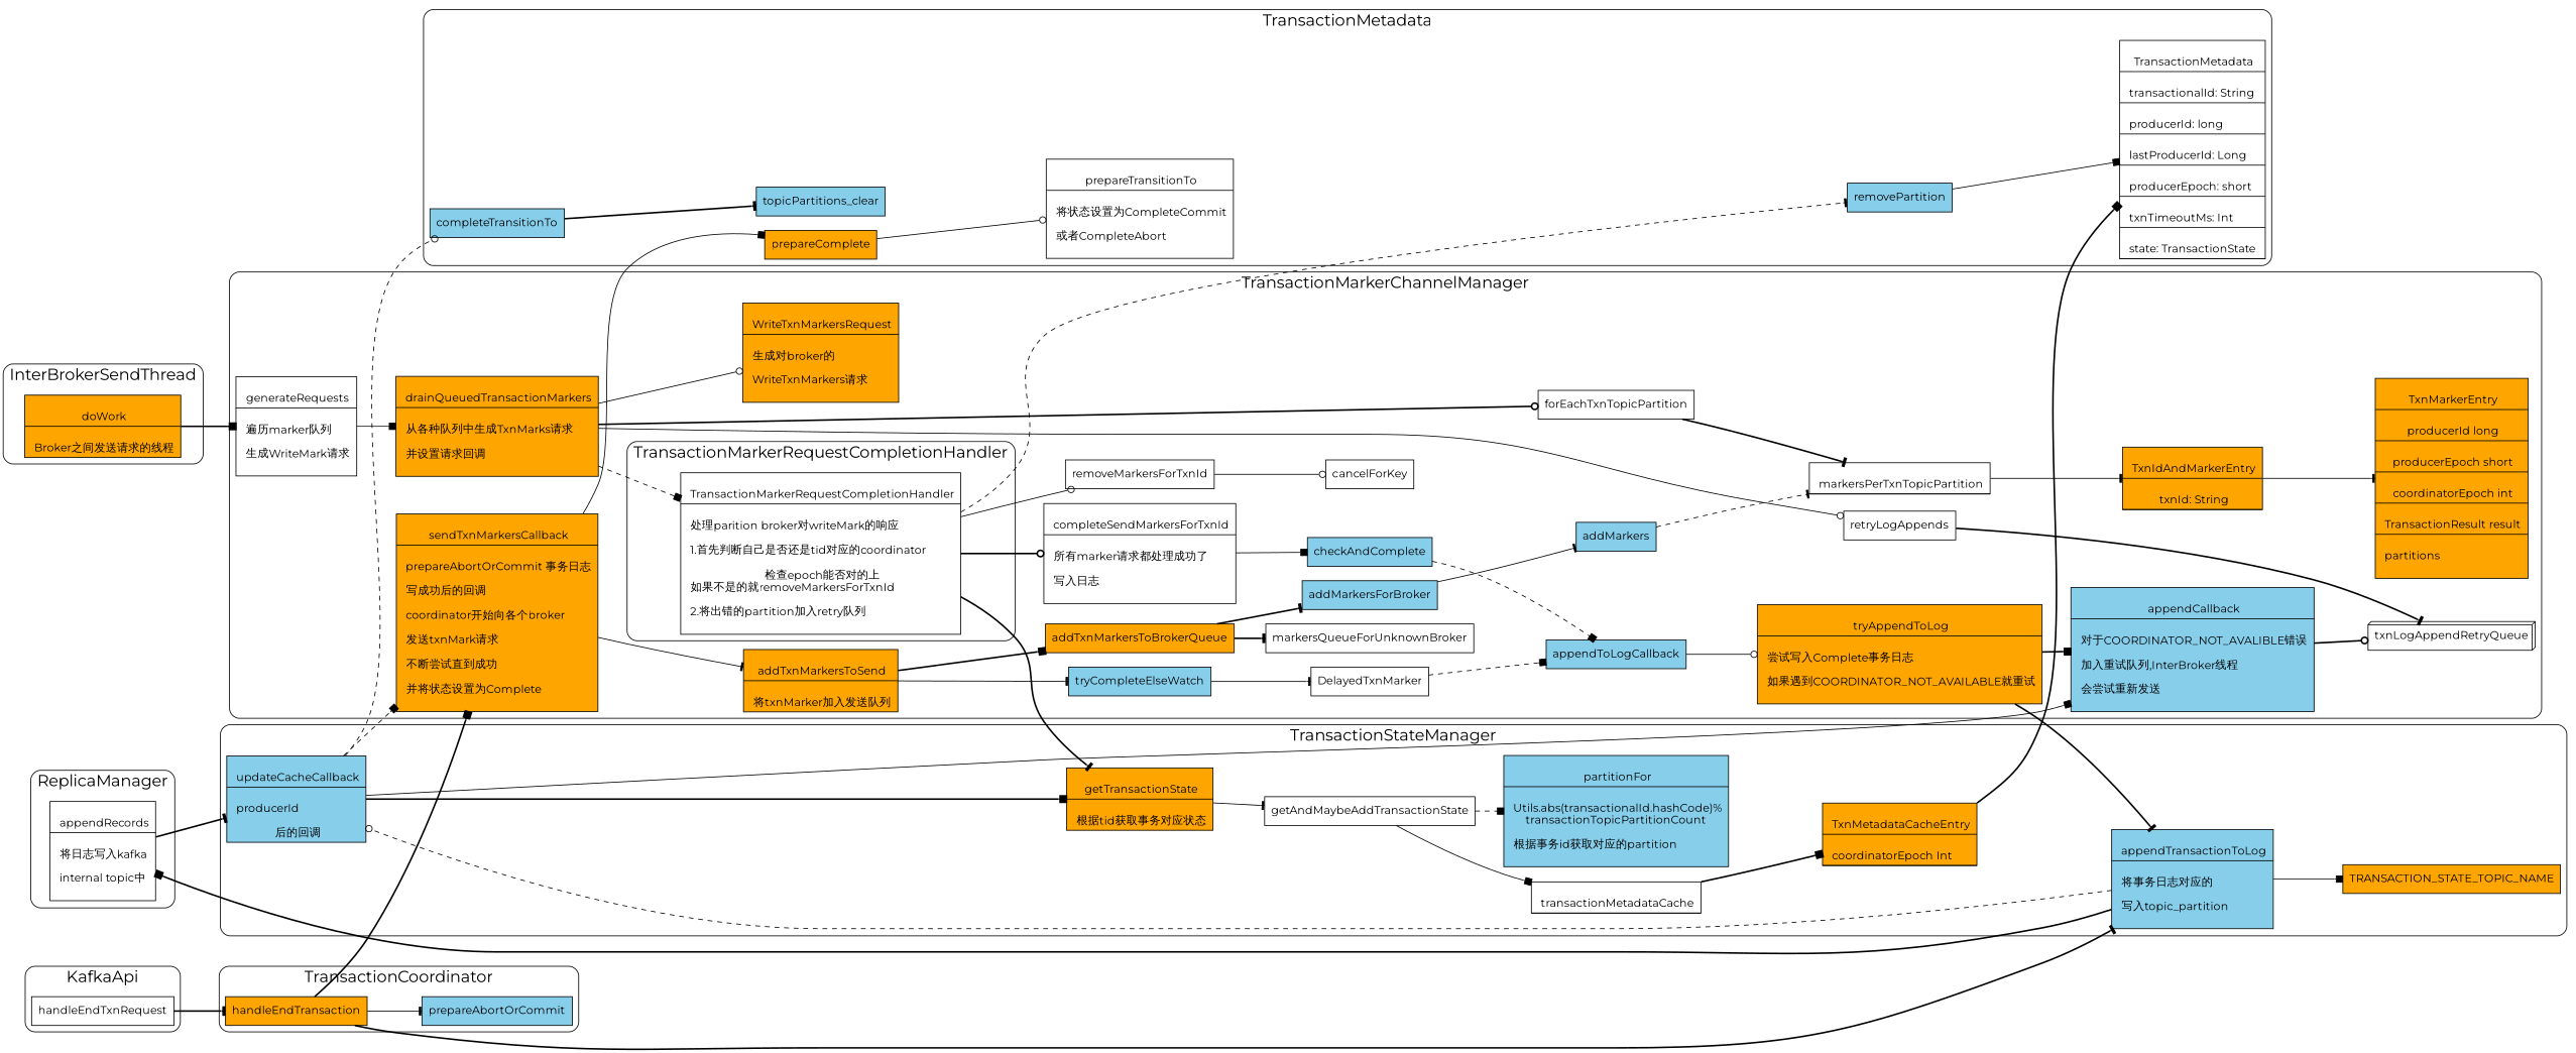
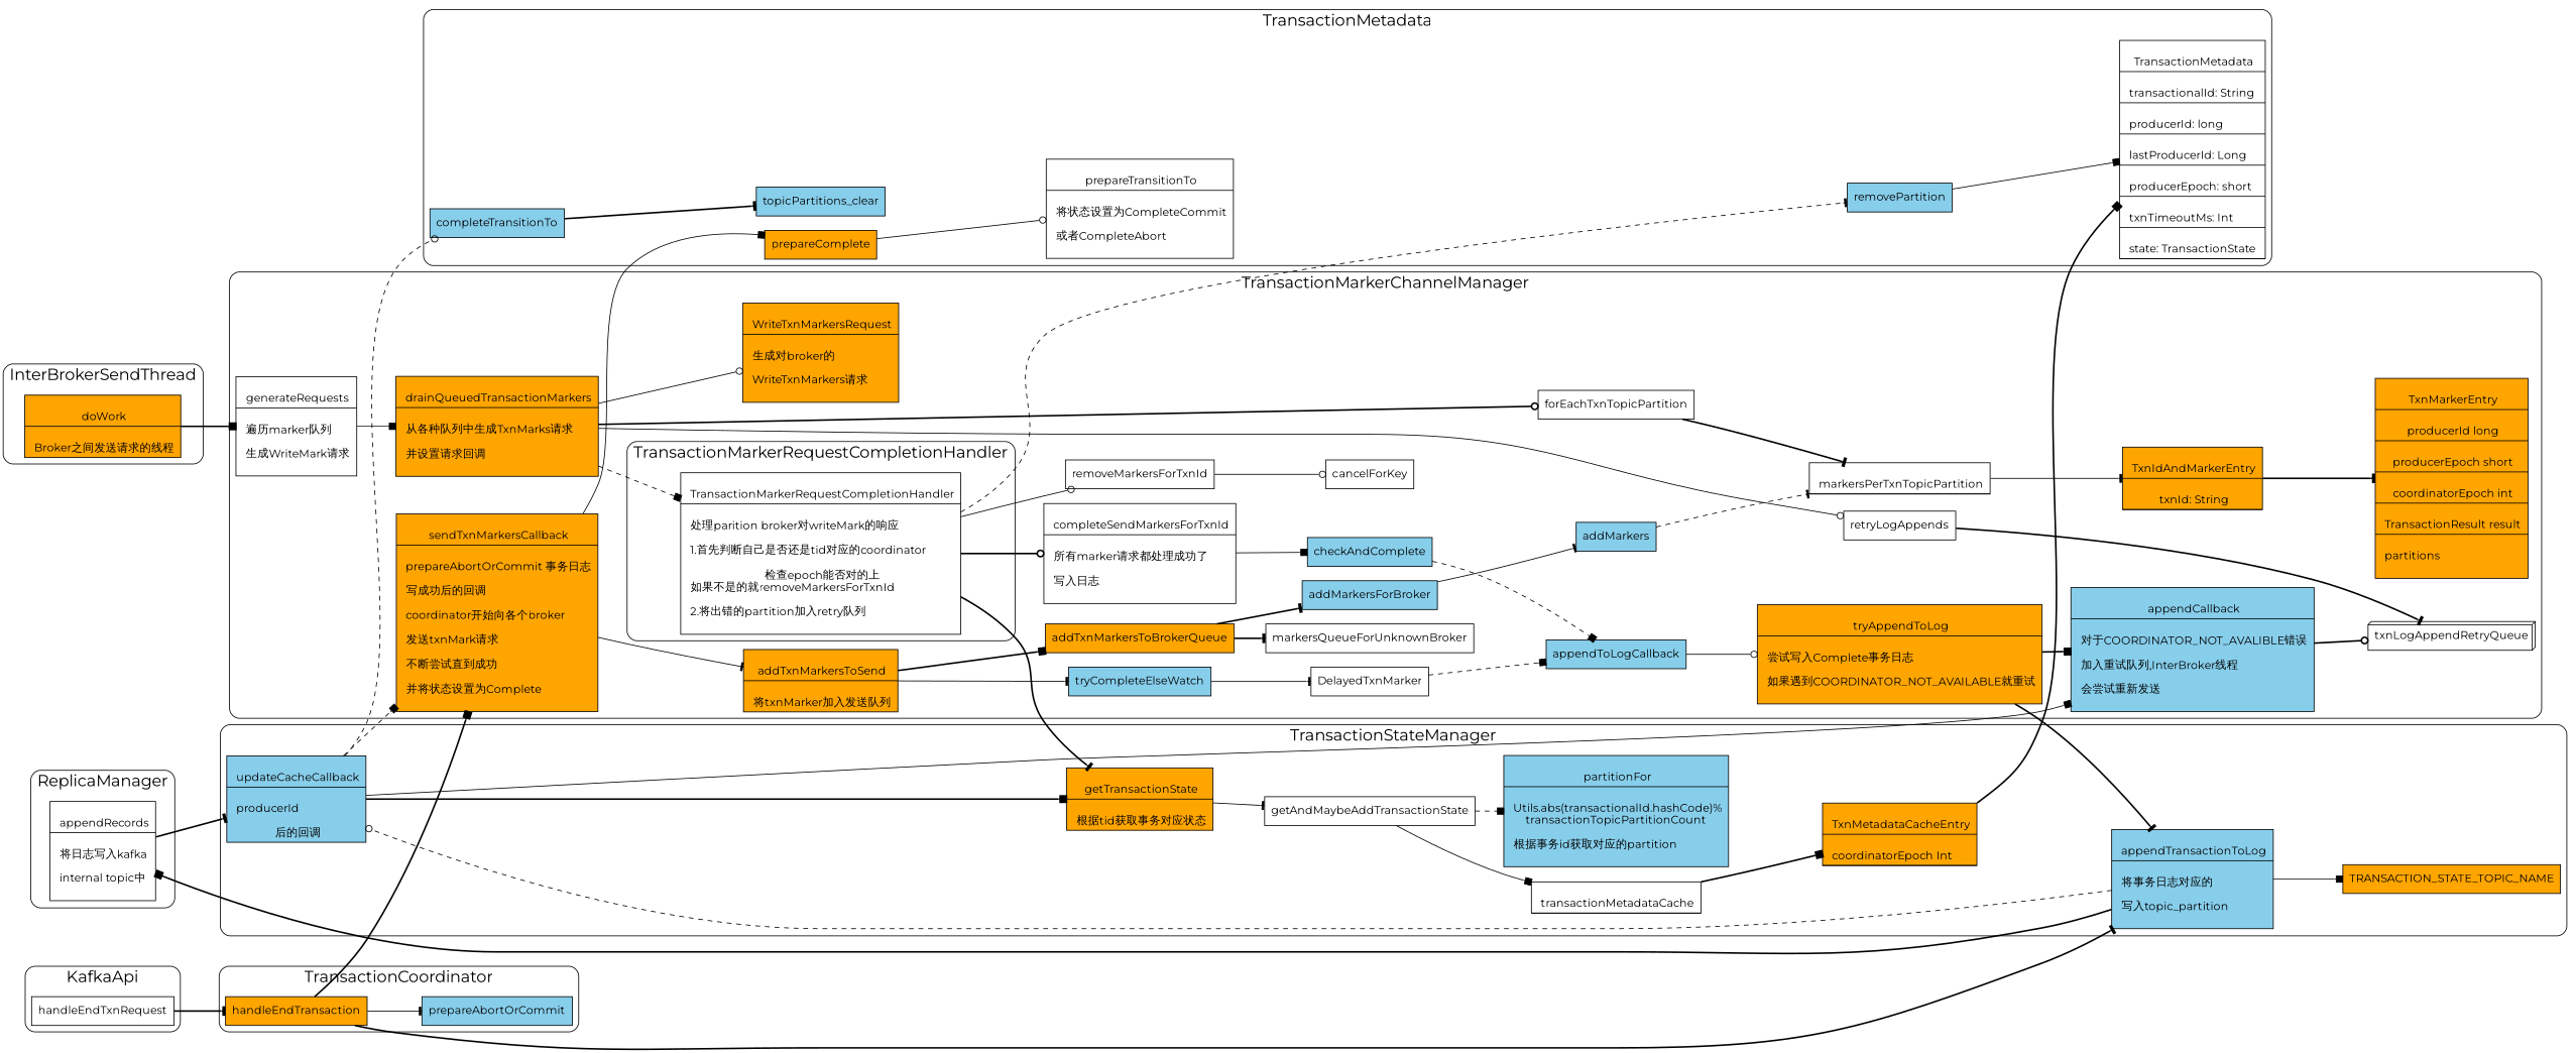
  digraph {
    fontname=Montserrat
    newrank=true
    rankdir=LR
    node [fillcolor=white fontname=Montserrat shape=record style=filled]
    edge [arrowhead=tee fontname=Montserrat style=bold]
    n1 [label="{{\n        appendRecords|\n        将日志写入kafka\l \n        internal topic中\l\n      }}"]
    n2 [label="{{\n        TransactionMetadata|\n        transactionalId: String \l|\n        producerId: long \l|\n        lastProducerId: Long \l|\n        producerEpoch: short \l|\n        txnTimeoutMs: Int \l|\n        state: TransactionState \l|\n        <tp> topicPartitions: mutable.Set[TopicPartition]\l\n      }}"]
    removePartition [fillcolor=skyblue shape=box]
    n4 [label="{{\n        prepareTransitionTo|\n        将状态设置为CompleteCommit\l \n        或者CompleteAbort\l\n      }}"]
    completeTransitionTo [fillcolor=skyblue shape=box]
    topicPartitions_clear [fillcolor=skyblue shape=box]
    prepareComplete [fillcolor=orange shape=box]
    n8 [fillcolor=skyblue label="{{\n        appendTransactionToLog|\n        将事务日志对应的\l \n        写入topic_partition\l\n      }}"]
    n9 [fillcolor=skyblue label="{{\n        updateCacheCallback|\n        producerId\l \n        后的回调\n      }}"]
    TRANSACTION_STATE_TOPIC_NAME [fillcolor=orange shape=box]
    n11 [fillcolor=orange label="{{\n        getTransactionState|\n        根据tid获取事务对应状态\n      }}"]
    getAndMaybeAddTransactionState [shape=box]
    n13 [label="{{\n        transactionMetadataCache|\n        <entry>mutable.Map[Int, TxnMetadataCacheEntry]\l\n        parition 到cacheEntry的映射\n      }}"]
    n14 [fillcolor=orange label="{{\n        TxnMetadataCacheEntry|\n        coordinatorEpoch Int \l|\n        <meta> metadataPerTransactionalId \l \n        Pool[String, TransactionMetadata]\l\n        事务ID到事务metadata映射\n      }}"]
    n15 [fillcolor=skyblue label="{{\n        partitionFor|\n        Utils.abs(transactionalId.hashCode)\%\l transactionTopicPartitionCount \n        \l 根据事务id获取对应的partition\l\n      }}"]
    n16 [label="{{\n          TransactionMarkerRequestCompletionHandler|\n          处理parition broker对writeMark的响应\l\n          1.首先判断自己是否还是tid对应的coordinator\l\n          检查epoch能否对的上\n          如果不是的就removeMarkersForTxnId\l\n          2.将出错的partition加入retry队列\l\n        }}"]
    n17 [label=txnLogAppendRetryQueue shape=box3d]
    retryLogAppends [shape=box]
    n19 [fillcolor=orange label="{{\n        TxnIdAndMarkerEntry|\n        txnId: String|\n        <entry> txnMarkerEntry: TxnMarkerEntry\n      }}"]
    n20 [fillcolor=orange label="{{\n        TxnMarkerEntry|\n        producerId long|\n        producerEpoch short|\n        coordinatorEpoch int|\n        TransactionResult result|\n        partitions \l\n      }}"]
    n21 [label="{{\n        markersPerTxnTopicPartition|\n        <txn> [Int, BlockingQueue[TxnIdAndMarkerEntry]\n      }}"]
    n22 [fillcolor=orange label="{{\n        addTxnMarkersToSend|\n        将txnMarker加入发送队列\n      }}"]
    addTxnMarkersToBrokerQueue [fillcolor=orange shape=box]
    tryCompleteElseWatch [fillcolor=skyblue shape=box]
    n25 [label="{{\n        completeSendMarkersForTxnId|\n        所有marker请求都处理成功了\l\n        写入日志\l\n      }}"]
    checkAndComplete [fillcolor=skyblue shape=box]
    n27 [label="{{\n        generateRequests|\n        遍历marker队列\l \n        生成WriteMark请求\l\n      }}"]
    n28 [fillcolor=orange label="{{\n        drainQueuedTransactionMarkers|\n        从各种队列中生成TxnMarks请求\l\n        并设置请求回调\l\n      }}"]
    n29 [fillcolor=orange label="{{\n        WriteTxnMarkersRequest|\n        生成对broker的\l \n        WriteTxnMarkers请求\l\n      }}"]
    n30 [fillcolor=skyblue label="{{\n        appendCallback|\n        对于COORDINATOR_NOT_AVALIBLE错误\l\n        加入重试队列,InterBroker线程\l \n        会尝试重新发送\l\n      }}"]
    n31 [fillcolor=orange label="{{\n        sendTxnMarkersCallback|\n        prepareAbortOrCommit 事务日志\l \n        写成功后的回调\l\n        coordinator开始向各个broker\l \n        发送txnMark请求\l\n        不断尝试直到成功\l\n        并将状态设置为Complete\l\n      }}"]
    n32 [fillcolor=orange label="{{\n        tryAppendToLog|\n        尝试写入Complete事务日志\l \n        如果遇到COORDINATOR_NOT_AVAILABLE就重试\l\n      }}"]
    forEachTxnTopicPartition [shape=box]
    appendToLogCallback [fillcolor=skyblue shape=box]
    removeMarkersForTxnId [shape=box]
    cancelForKey [shape=box]
    addMarkersForBroker [fillcolor=skyblue shape=box]
    markersQueueForUnknownBroker [shape=box]
    DelayedTxnMarker [shape=box]
    addMarkers [fillcolor=skyblue shape=box]
    n41 [fillcolor=orange label="{{\n        doWork|\n        Broker之间发送请求的线程\n      }}"]
    handleEndTransaction [fillcolor=orange shape=box]
    prepareAbortOrCommit [fillcolor=skyblue shape=box]
    handleEndTxnRequest [shape=box]
    subgraph cluster_1 {
      fontsize=20
      label=ReplicaManager
      style=rounded
      n1
    }
    subgraph cluster_2 {
      fontsize=20
      label=TransactionMetadata
      style=rounded
      n2
      removePartition
      n4
      completeTransitionTo
      topicPartitions_clear
      prepareComplete
    }
    subgraph cluster_3 {
      fontsize=20
      label=TransactionStateManager
      style=rounded
      n8
      n9
      TRANSACTION_STATE_TOPIC_NAME
      n11
      getAndMaybeAddTransactionState
      n13
      n14
      n15
    }
    subgraph cluster_4 {
      fontsize=20
      label=TransactionMarkerChannelManager
      style=rounded
      n17
      retryLogAppends
      n19
      n20
      n21
      n22
      addTxnMarkersToBrokerQueue
      tryCompleteElseWatch
      n25
      checkAndComplete
      n27
      n28
      n29
      n30
      n31
      n32
      forEachTxnTopicPartition
      appendToLogCallback
      removeMarkersForTxnId
      cancelForKey
      addMarkersForBroker
      markersQueueForUnknownBroker
      DelayedTxnMarker
      addMarkers
      subgraph cluster_5 {
        fontsize=20
        label=TransactionMarkerRequestCompletionHandler
        style=rounded
        n16
      }
    }
    subgraph cluster_6 {
      fontsize=20
      label=InterBrokerSendThread
      style=rounded
      n41
    }
    subgraph cluster_7 {
      fontsize=20
      label=TransactionCoordinator
      style=rounded
      handleEndTransaction
      prepareAbortOrCommit
    }
    subgraph cluster_8 {
      fontsize=20
      label=KafkaApi
      style=rounded
      handleEndTxnRequest
    }
    n1 -> n9
    removePartition -> n2 [arrowhead=box headport=tp style=solid]
    completeTransitionTo -> topicPartitions_clear
    prepareComplete -> n4 [arrowhead=odot style=solid]
    n8 -> n1 [arrowhead=box]
    n8 -> n9 [arrowhead=odot style=dashed]
    n8 -> TRANSACTION_STATE_TOPIC_NAME [arrowhead=box style=solid]
    n9 -> completeTransitionTo [arrowhead=odot style=dashed]
    n9 -> n11 [arrowhead=box]
    n9 -> n30 [arrowhead=box style=solid]
    n9 -> n31 [arrowhead=box style=dashed]
    n11 -> getAndMaybeAddTransactionState [style=solid]
    getAndMaybeAddTransactionState -> n13 [arrowhead=box style=solid]
    getAndMaybeAddTransactionState -> n15 [arrowhead=box style=dashed]
    n13 -> n14 [arrowhead=box tailport=entry]
    n14 -> n2 [arrowhead=box tailport=meta]
    n16 -> removePartition [style=dashed]
    n16 -> n11
    n16 -> n25 [arrowhead=odot]
    n16 -> removeMarkersForTxnId [arrowhead=odot style=solid]
    retryLogAppends -> n17
-   n19 -> n20 [style=solid tailport=entry]
+   n19 -> n20 [tailport=entry]
    n21 -> n19 [style=solid tailport=txn]
    n22 -> addTxnMarkersToBrokerQueue [arrowhead=box]
    n22 -> tryCompleteElseWatch [style=solid]
    addTxnMarkersToBrokerQueue -> addMarkersForBroker
    addTxnMarkersToBrokerQueue -> markersQueueForUnknownBroker
    tryCompleteElseWatch -> DelayedTxnMarker [style=solid]
    n25 -> checkAndComplete [arrowhead=box style=solid]
    checkAndComplete -> appendToLogCallback [arrowhead=box style=dashed]
    n27 -> n28 [arrowhead=box style=solid]
    n28 -> n16 [arrowhead=box style=dashed]
    n28 -> retryLogAppends [arrowhead=odot style=solid]
    n28 -> n29 [arrowhead=odot style=solid]
    n28 -> forEachTxnTopicPartition [arrowhead=odot]
    n30 -> n17 [arrowhead=odot]
    n31 -> prepareComplete [arrowhead=box style=solid]
    n31 -> n22 [style=solid]
    n32 -> n8
    n32 -> n30 [arrowhead=box]
    forEachTxnTopicPartition -> n21
    appendToLogCallback -> n32 [arrowhead=odot style=solid]
    removeMarkersForTxnId -> cancelForKey [arrowhead=odot style=solid]
    addMarkersForBroker -> addMarkers [style=solid]
    DelayedTxnMarker -> appendToLogCallback [arrowhead=box style=dashed]
    addMarkers -> n21 [style=dashed]
    n41 -> n27 [arrowhead=box]
    handleEndTransaction -> n8
    handleEndTransaction -> n31 [arrowhead=box]
    handleEndTransaction -> prepareAbortOrCommit [style=solid]
    handleEndTxnRequest -> handleEndTransaction
  }
